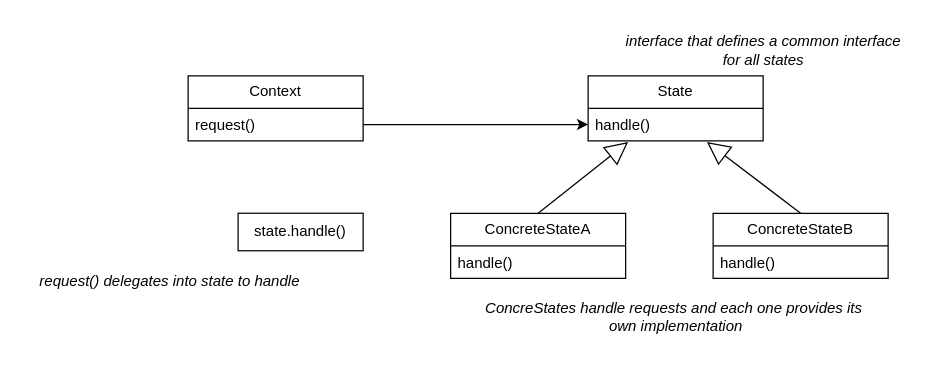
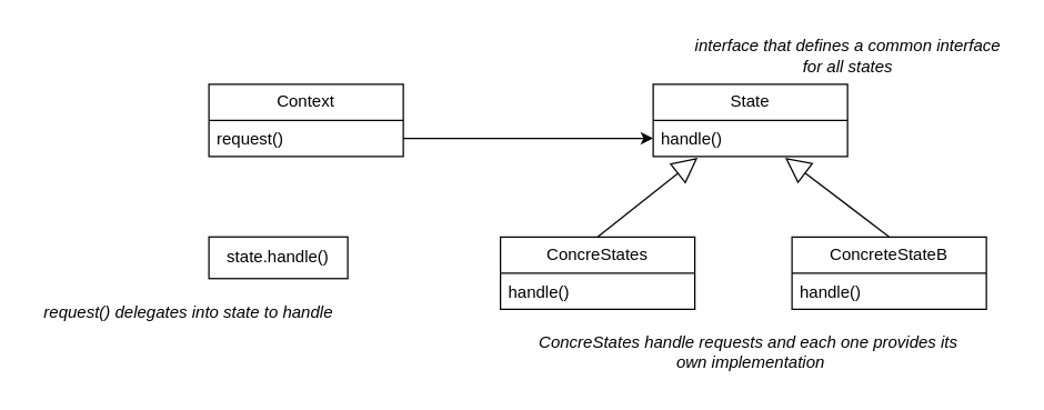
  <mxCell id="0" />
  <mxCell id="1" parent="0" />
  <mxCell id="2" value="Context" style="swimlane;fontStyle=0;childLayout=stackLayout;horizontal=1;startSize=26;fillColor=none;horizontalStack=0;resizeParent=1;resizeParentMax=0;resizeLast=0;collapsible=1;marginBottom=0;whiteSpace=wrap;html=1;" vertex="1" parent="1"><mxGeometry x="150" y="60" width="140" height="52" as="geometry" /></mxCell>
  <mxCell id="3" value="request()" style="text;strokeColor=none;fillColor=none;align=left;verticalAlign=top;spacingLeft=4;spacingRight=4;overflow=hidden;rotatable=0;points=[[0,0.5],[1,0.5]];portConstraint=eastwest;whiteSpace=wrap;html=1;" vertex="1" parent="2"><mxGeometry y="26" width="140" height="26" as="geometry" /></mxCell>
  <mxCell id="4" value="State" style="swimlane;fontStyle=0;childLayout=stackLayout;horizontal=1;startSize=26;fillColor=none;horizontalStack=0;resizeParent=1;resizeParentMax=0;resizeLast=0;collapsible=1;marginBottom=0;whiteSpace=wrap;html=1;" vertex="1" parent="1"><mxGeometry x="470" y="60" width="140" height="52" as="geometry" /></mxCell>
  <mxCell id="5" value="handle()" style="text;strokeColor=none;fillColor=none;align=left;verticalAlign=top;spacingLeft=4;spacingRight=4;overflow=hidden;rotatable=0;points=[[0,0.5],[1,0.5]];portConstraint=eastwest;whiteSpace=wrap;html=1;" vertex="1" parent="4"><mxGeometry y="26" width="140" height="26" as="geometry" /></mxCell>
  <mxCell id="6" value="&lt;i&gt;interface that defines a common interface&lt;/i&gt;&lt;div&gt;&lt;i&gt;for all states&lt;/i&gt;&lt;/div&gt;" style="text;html=1;align=center;verticalAlign=middle;resizable=0;points=[];autosize=1;strokeColor=none;fillColor=none;" vertex="1" parent="1"><mxGeometry x="490" y="20" width="240" height="40" as="geometry" /></mxCell>
  <mxCell id="7" value="ConcreteStateB" style="swimlane;fontStyle=0;childLayout=stackLayout;horizontal=1;startSize=26;fillColor=none;horizontalStack=0;resizeParent=1;resizeParentMax=0;resizeLast=0;collapsible=1;marginBottom=0;whiteSpace=wrap;html=1;" vertex="1" parent="1"><mxGeometry x="570" y="170" width="140" height="52" as="geometry" /></mxCell>
  <mxCell id="8" value="handle()" style="text;strokeColor=none;fillColor=none;align=left;verticalAlign=top;spacingLeft=4;spacingRight=4;overflow=hidden;rotatable=0;points=[[0,0.5],[1,0.5]];portConstraint=eastwest;whiteSpace=wrap;html=1;" vertex="1" parent="7"><mxGeometry y="26" width="140" height="26" as="geometry" /></mxCell>
- <mxCell id="9" value="ConcreteStateA" style="swimlane;fontStyle=0;childLayout=stackLayout;horizontal=1;startSize=26;fillColor=none;horizontalStack=0;resizeParent=1;resizeParentMax=0;resizeLast=0;collapsible=1;marginBottom=0;whiteSpace=wrap;html=1;" vertex="1" parent="1"><mxGeometry x="360" y="170" width="140" height="52" as="geometry" /></mxCell>
+ <mxCell id="9" value="ConcreStates" style="swimlane;fontStyle=0;childLayout=stackLayout;horizontal=1;startSize=26;fillColor=none;horizontalStack=0;resizeParent=1;resizeParentMax=0;resizeLast=0;collapsible=1;marginBottom=0;whiteSpace=wrap;html=1;" vertex="1" parent="1"><mxGeometry x="360" y="170" width="140" height="52" as="geometry" /></mxCell>
  <mxCell id="10" value="handle()" style="text;strokeColor=none;fillColor=none;align=left;verticalAlign=top;spacingLeft=4;spacingRight=4;overflow=hidden;rotatable=0;points=[[0,0.5],[1,0.5]];portConstraint=eastwest;whiteSpace=wrap;html=1;" vertex="1" parent="9"><mxGeometry y="26" width="140" height="26" as="geometry" /></mxCell>
- <mxCell id="11" value="state.handle()" style="whiteSpace=wrap;html=1;" vertex="1" parent="1"><mxGeometry x="190" y="170" width="100" height="30" as="geometry" /></mxCell>
+ <mxCell id="11" value="state.handle()" style="whiteSpace=wrap;html=1;" vertex="1" parent="1"><mxGeometry x="150" y="170" width="100" height="30" as="geometry" /></mxCell>
  <mxCell id="12" value="&lt;i&gt;request() delegates into state to handle&lt;/i&gt;" style="text;html=1;align=center;verticalAlign=middle;resizable=0;points=[];autosize=1;strokeColor=none;fillColor=none;" vertex="1" parent="1"><mxGeometry x="20" y="210" width="230" height="30" as="geometry" /></mxCell>
  <mxCell id="13" style="edgeStyle=orthogonalEdgeStyle;rounded=0;orthogonalLoop=1;jettySize=auto;html=1;entryX=0;entryY=0.5;entryDx=0;entryDy=0;" edge="1" parent="1" source="3" target="5"><mxGeometry relative="1" as="geometry" /></mxCell>
  <mxCell id="14" value="&lt;div&gt;&lt;br&gt;&lt;/div&gt;" style="endArrow=block;endSize=16;endFill=0;html=1;rounded=0;entryX=0.229;entryY=1.038;entryDx=0;entryDy=0;entryPerimeter=0;exitX=0.5;exitY=0;exitDx=0;exitDy=0;" edge="1" parent="1" source="9" target="5"><mxGeometry width="160" relative="1" as="geometry"><mxPoint x="380" y="260" as="sourcePoint" /><mxPoint x="540" y="260" as="targetPoint" /></mxGeometry></mxCell>
  <mxCell id="15" value="&lt;div&gt;&lt;br&gt;&lt;/div&gt;" style="endArrow=block;endSize=16;endFill=0;html=1;rounded=0;entryX=0.679;entryY=1.038;entryDx=0;entryDy=0;entryPerimeter=0;exitX=0.5;exitY=0;exitDx=0;exitDy=0;" edge="1" parent="1" source="7" target="5"><mxGeometry width="160" relative="1" as="geometry"><mxPoint x="360" y="330" as="sourcePoint" /><mxPoint x="520" y="330" as="targetPoint" /></mxGeometry></mxCell>
  <mxCell id="16" value="&lt;i&gt;ConcreStates handle requests and each one provides its&amp;nbsp;&lt;/i&gt;&lt;div&gt;&lt;i&gt;own implementation&lt;/i&gt;&lt;/div&gt;" style="text;html=1;align=center;verticalAlign=middle;resizable=0;points=[];autosize=1;strokeColor=none;fillColor=none;" vertex="1" parent="1"><mxGeometry x="375" y="233" width="330" height="40" as="geometry" /></mxCell>
